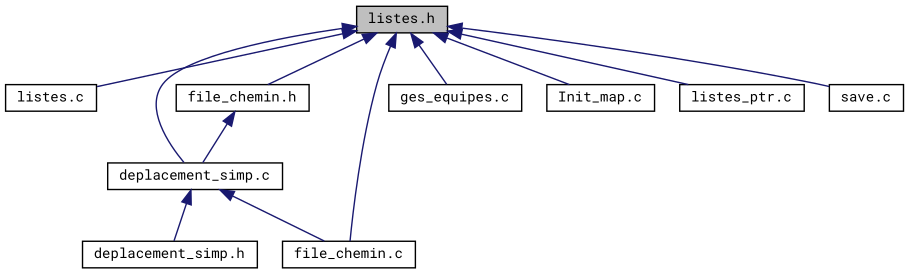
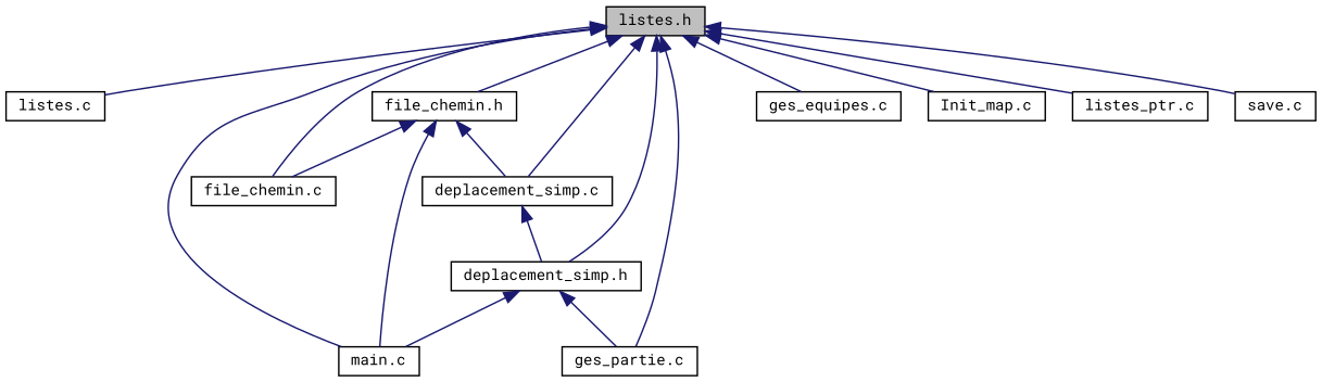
  digraph {
    fontname="Roboto Mono"
    node [color=black fillcolor=white fontname="Roboto Mono" fontsize=10 shape=record style=filled]
    edge [color=midnightblue dir=back fontname="Roboto Mono" fontsize=10 labelfontname=Helvetica labelfontsize=10 style=solid]
    n1 [fillcolor=grey75 fontcolor=black height=0.2 label="listes.h" width=0.4]
    n2 [height=0.2 label="listes.c" width=0.4]
    n3 [height=0.2 label="deplacement_simp.c" width=0.4]
    n4 [height=0.2 label="file_chemin.h" width=0.4]
    n5 [height=0.2 label="deplacement_simp.h" width=0.4]
+   n6 [height=0.2 label="ges_partie.c" width=0.4]
+   n7 [height=0.2 label="main.c" width=0.4]
    n8 [height=0.2 label="file_chemin.c" width=0.4]
    n9 [height=0.2 label="ges_equipes.c" width=0.4]
    n10 [height=0.2 label="Init_map.c" width=0.4]
    n11 [height=0.2 label="listes_ptr.c" width=0.4]
    n12 [height=0.2 label="save.c" width=0.4]
    n1 -> n2
    n1 -> n3
    n1 -> n4
+   n1 -> n5
+   n1 -> n6
+   n1 -> n7
    n1 -> n8
    n1 -> n9
    n1 -> n10
    n1 -> n11
    n1 -> n12
    n3 -> n5
    n4 -> n3
-   n3 -> n8
+   n4 -> n7
+   n4 -> n8
+   n5 -> n6
+   n5 -> n7
  }
